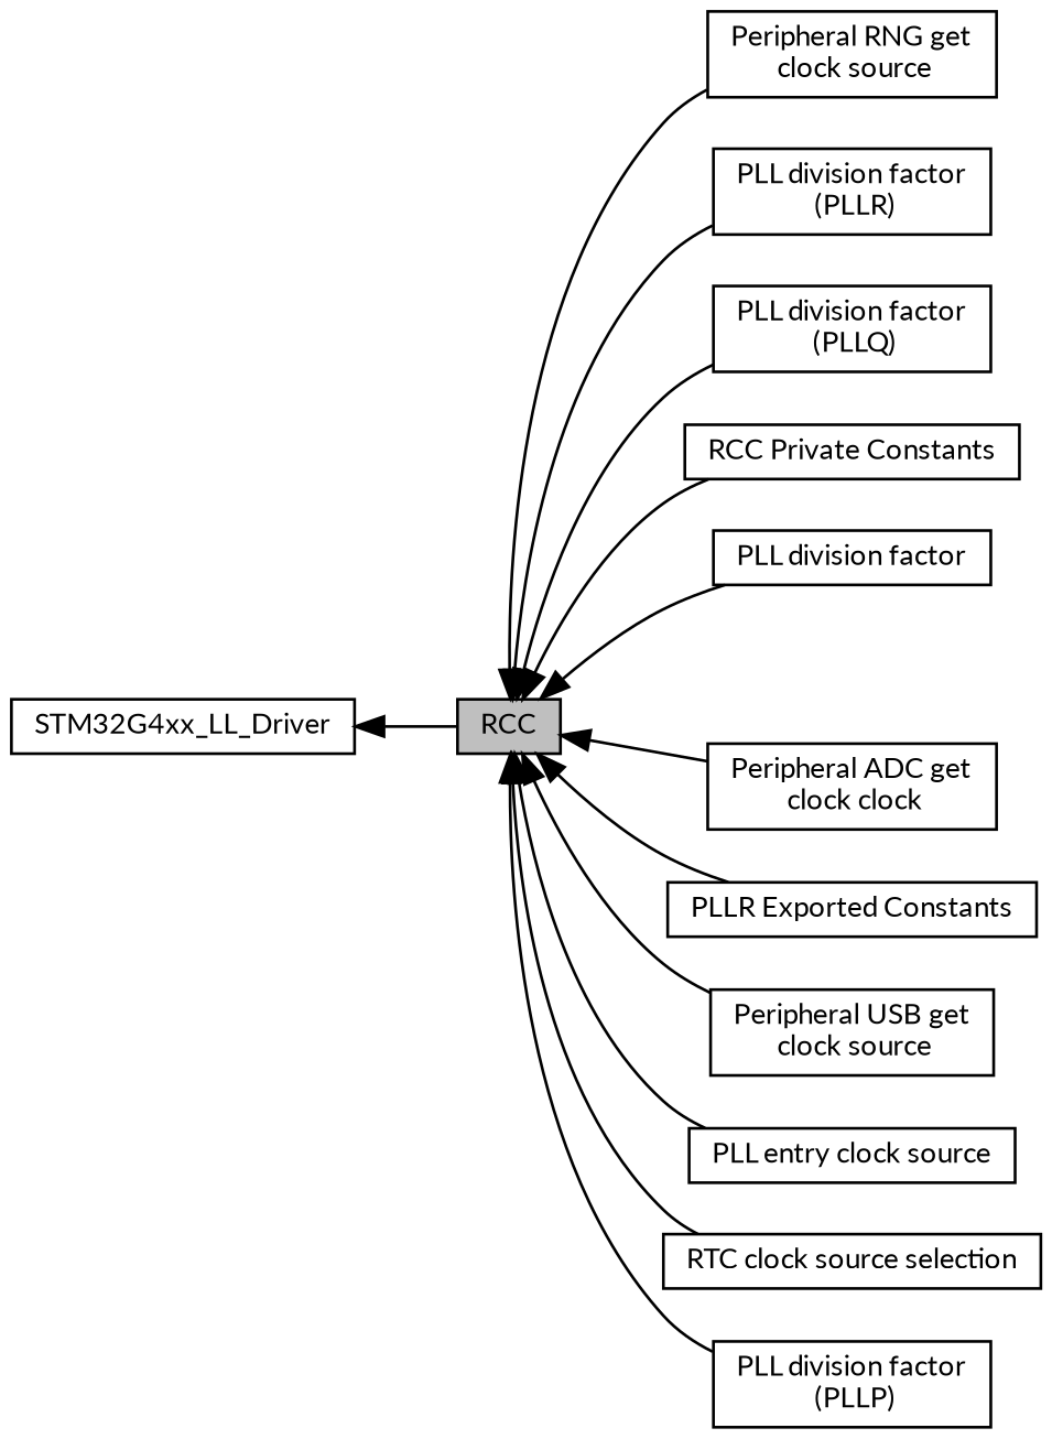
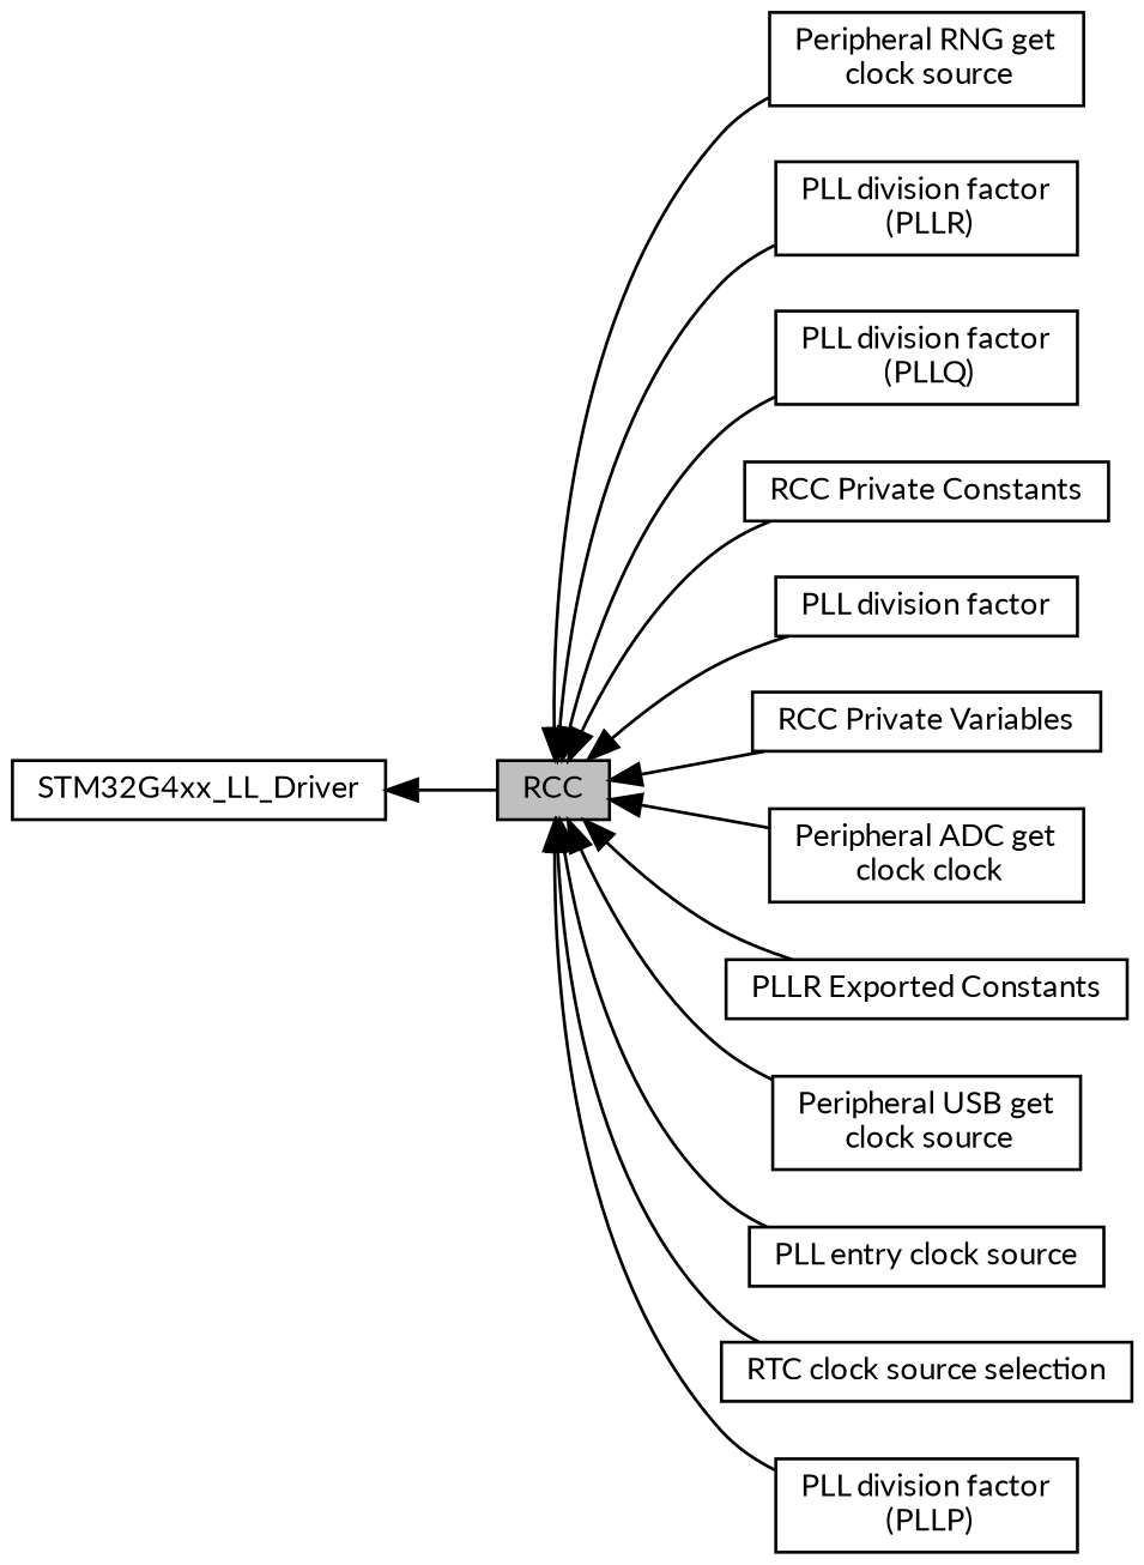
  digraph {
    fontname=Lato
    rankdir=LR
    node [color=black fillcolor=white fontname=Lato fontsize=10 shape=box style=filled]
    edge [dir=back fontname=Lato fontsize=10 labelfontname=Helvetica labelfontsize=10 shape=plaintext style=solid]
    n1 [height=0.2 label="Peripheral RNG get\l clock source" width=0.4]
    n2 [height=0.2 label="PLL division factor\l (PLLR)" width=0.4]
    n3 [height=0.2 label="PLL division factor\l (PLLQ)" width=0.4]
    n4 [height=0.2 label="RCC Private Constants" width=0.4]
    n5 [height=0.2 label="PLL division factor" width=0.4]
+   n6 [height=0.2 label="RCC Private Variables" width=0.4]
    n7 [fillcolor=grey75 fontcolor=black height=0.2 label=RCC width=0.4]
    n8 [height=0.2 label="Peripheral ADC get\l clock clock" width=0.4]
    n9 [height=0.2 label="PLLR Exported Constants" width=0.4]
    n10 [height=0.2 label="Peripheral USB get\l clock source" width=0.4]
    n11 [height=0.2 label="PLL entry clock source" width=0.4]
    n12 [height=0.2 label="RTC clock source selection" width=0.4]
    n13 [height=0.2 label="PLL division factor\l (PLLP)" width=0.4]
    n14 [height=0.2 label=STM32G4xx_LL_Driver width=0.4]
    n7 -> n1
    n7 -> n2
    n7 -> n3
    n7 -> n4
    n7 -> n5
+   n7 -> n6
    n7 -> n8
    n7 -> n9
    n7 -> n10
    n7 -> n11
    n7 -> n12
    n7 -> n13
    n14 -> n7
  }
